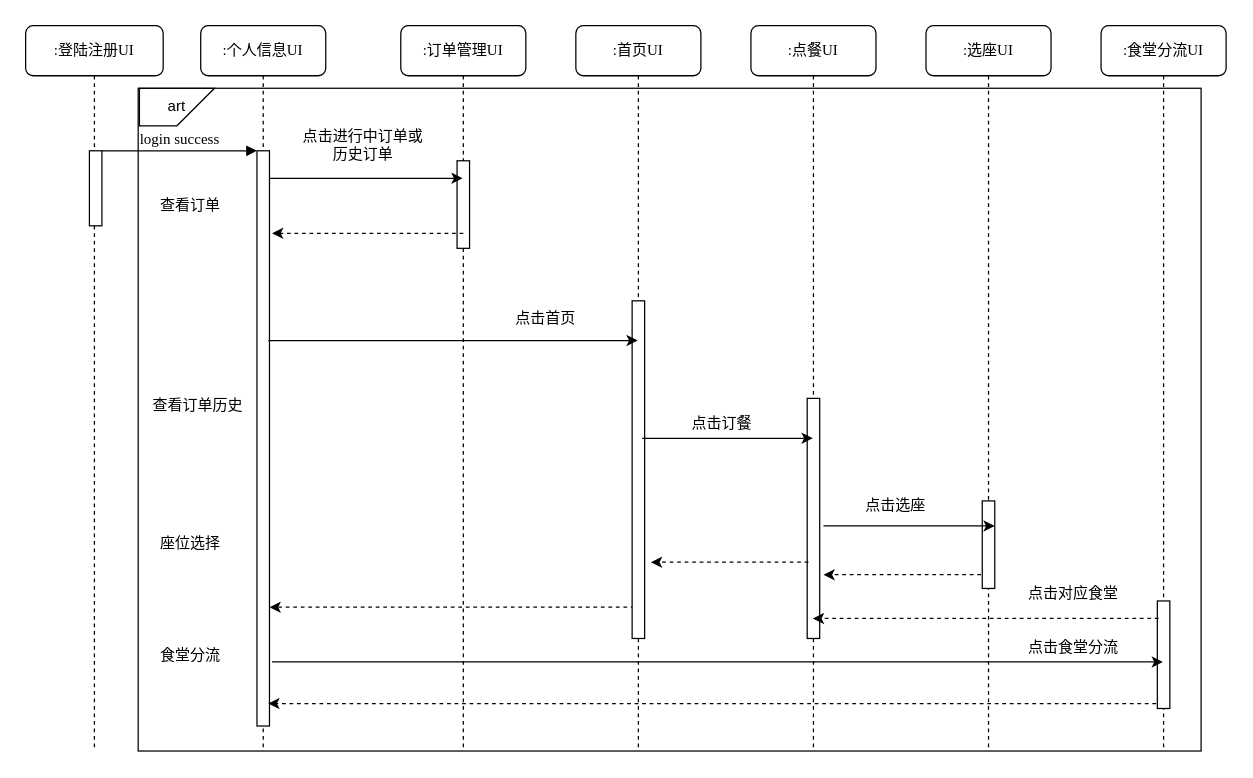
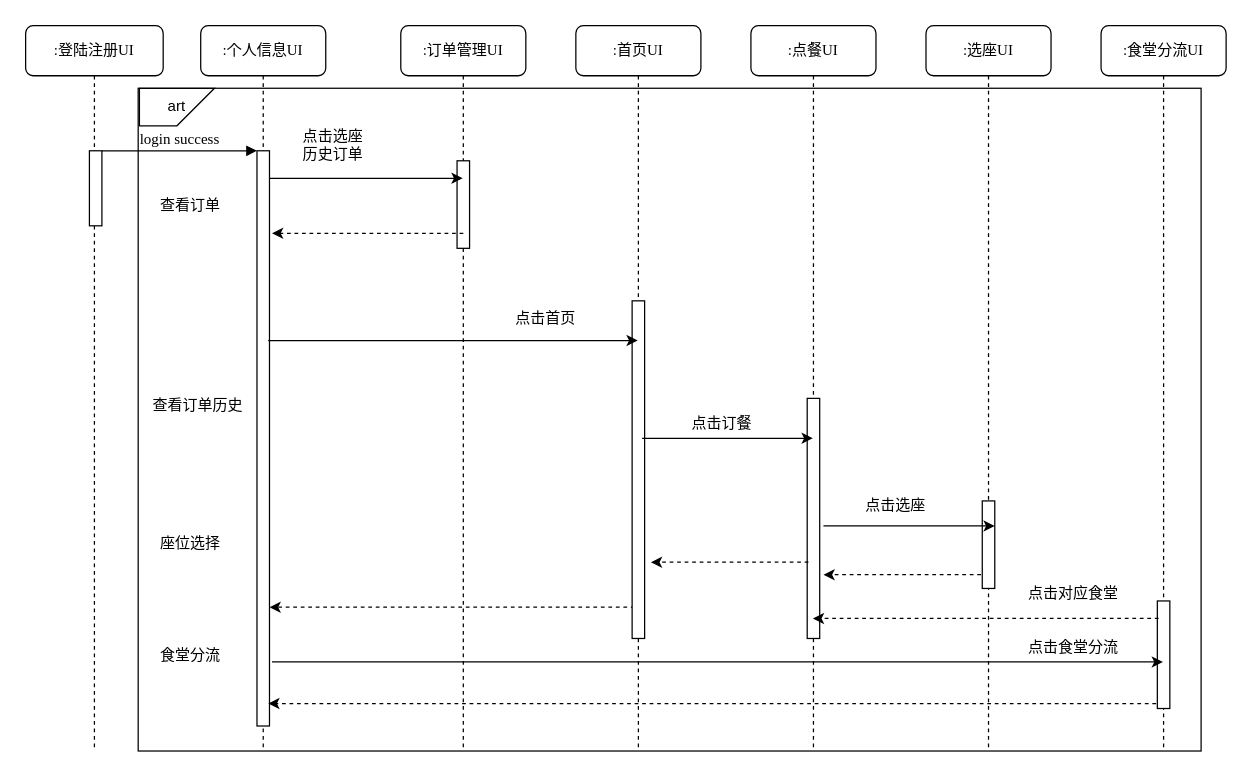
  <mxCell id="0" />
  <mxCell id="1" parent="0" />
  <mxCell id="2" value=":个人信息UI" style="shape=umlLifeline;perimeter=lifelinePerimeter;whiteSpace=wrap;html=1;container=1;collapsible=0;recursiveResize=0;outlineConnect=0;rounded=1;shadow=0;comic=0;labelBackgroundColor=none;strokeWidth=1;fontFamily=Verdana;fontSize=12;align=center;" parent="1" vertex="1"><mxGeometry x="160" y="20" width="100" height="580" as="geometry" /></mxCell>
  <mxCell id="3" value="" style="html=1;points=[];perimeter=orthogonalPerimeter;rounded=0;shadow=0;comic=0;labelBackgroundColor=none;strokeWidth=1;fontFamily=Verdana;fontSize=12;align=center;" parent="2" vertex="1"><mxGeometry x="45" y="100" width="10" height="460" as="geometry" /></mxCell>
  <mxCell id="4" value="" style="endArrow=classic;html=1;rounded=0;exitX=0.2;exitY=0.333;exitDx=0;exitDy=0;exitPerimeter=0;dashed=1;" edge="1" parent="2"><mxGeometry width="50" height="50" relative="1" as="geometry"><mxPoint x="347" y="464.91" as="sourcePoint" /><mxPoint x="55" y="465" as="targetPoint" /></mxGeometry></mxCell>
  <mxCell id="5" value=":订单管理UI" style="shape=umlLifeline;perimeter=lifelinePerimeter;whiteSpace=wrap;html=1;container=1;collapsible=0;recursiveResize=0;outlineConnect=0;rounded=1;shadow=0;comic=0;labelBackgroundColor=none;strokeWidth=1;fontFamily=Verdana;fontSize=12;align=center;" parent="1" vertex="1"><mxGeometry x="320" y="20" width="100" height="580" as="geometry" /></mxCell>
  <mxCell id="6" value="" style="html=1;points=[];perimeter=orthogonalPerimeter;rounded=0;shadow=0;comic=0;labelBackgroundColor=none;strokeWidth=1;fontFamily=Verdana;fontSize=12;align=center;" parent="5" vertex="1"><mxGeometry x="45" y="108" width="10" height="70" as="geometry" /></mxCell>
  <mxCell id="7" value=":首页UI" style="shape=umlLifeline;perimeter=lifelinePerimeter;whiteSpace=wrap;html=1;container=1;collapsible=0;recursiveResize=0;outlineConnect=0;rounded=1;shadow=0;comic=0;labelBackgroundColor=none;strokeWidth=1;fontFamily=Verdana;fontSize=12;align=center;" parent="1" vertex="1"><mxGeometry x="460" y="20" width="100" height="580" as="geometry" /></mxCell>
  <mxCell id="8" value=":点餐UI" style="shape=umlLifeline;perimeter=lifelinePerimeter;whiteSpace=wrap;html=1;container=1;collapsible=0;recursiveResize=0;outlineConnect=0;rounded=1;shadow=0;comic=0;labelBackgroundColor=none;strokeWidth=1;fontFamily=Verdana;fontSize=12;align=center;" parent="1" vertex="1"><mxGeometry x="600" y="20" width="100" height="580" as="geometry" /></mxCell>
  <mxCell id="9" value=":选座UI" style="shape=umlLifeline;perimeter=lifelinePerimeter;whiteSpace=wrap;html=1;container=1;collapsible=0;recursiveResize=0;outlineConnect=0;rounded=1;shadow=0;comic=0;labelBackgroundColor=none;strokeWidth=1;fontFamily=Verdana;fontSize=12;align=center;" parent="1" vertex="1"><mxGeometry x="740" y="20" width="100" height="580" as="geometry" /></mxCell>
  <mxCell id="10" value="" style="html=1;points=[];perimeter=orthogonalPerimeter;rounded=0;shadow=0;comic=0;labelBackgroundColor=none;strokeWidth=1;fontFamily=Verdana;fontSize=12;align=center;" parent="9" vertex="1"><mxGeometry x="45" y="380" width="10" height="70" as="geometry" /></mxCell>
  <mxCell id="11" value="" style="endArrow=classic;html=1;rounded=0;exitX=0.8;exitY=0.733;exitDx=0;exitDy=0;exitPerimeter=0;" edge="1" parent="9"><mxGeometry width="50" height="50" relative="1" as="geometry"><mxPoint x="-82" y="400" as="sourcePoint" /><mxPoint x="55" y="400" as="targetPoint" /></mxGeometry></mxCell>
  <mxCell id="12" value=":食堂分流UI" style="shape=umlLifeline;perimeter=lifelinePerimeter;whiteSpace=wrap;html=1;container=1;collapsible=0;recursiveResize=0;outlineConnect=0;rounded=1;shadow=0;comic=0;labelBackgroundColor=none;strokeWidth=1;fontFamily=Verdana;fontSize=12;align=center;" parent="1" vertex="1"><mxGeometry x="880" y="20" width="100" height="580" as="geometry" /></mxCell>
  <mxCell id="13" value=":登陆注册UI" style="shape=umlLifeline;perimeter=lifelinePerimeter;whiteSpace=wrap;html=1;container=1;collapsible=0;recursiveResize=0;outlineConnect=0;rounded=1;shadow=0;comic=0;labelBackgroundColor=none;strokeWidth=1;fontFamily=Verdana;fontSize=12;align=center;" parent="1" vertex="1"><mxGeometry x="20" y="20" width="110" height="580" as="geometry" /></mxCell>
  <mxCell id="14" value="" style="html=1;points=[];perimeter=orthogonalPerimeter;rounded=0;shadow=0;comic=0;labelBackgroundColor=none;strokeWidth=1;fontFamily=Verdana;fontSize=12;align=center;" parent="13" vertex="1"><mxGeometry x="51" y="100" width="10" height="60" as="geometry" /></mxCell>
  <mxCell id="15" value="" style="html=1;points=[];perimeter=orthogonalPerimeter;rounded=0;shadow=0;comic=0;labelBackgroundColor=none;strokeWidth=1;fontFamily=Verdana;fontSize=12;align=center;" parent="1" vertex="1"><mxGeometry x="505" y="240" width="10" height="270" as="geometry" /></mxCell>
  <mxCell id="16" value="" style="html=1;points=[];perimeter=orthogonalPerimeter;rounded=0;shadow=0;comic=0;labelBackgroundColor=none;strokeWidth=1;fontFamily=Verdana;fontSize=12;align=center;" parent="1" vertex="1"><mxGeometry x="645" y="318" width="10" height="192" as="geometry" /></mxCell>
  <mxCell id="17" value="" style="html=1;points=[];perimeter=orthogonalPerimeter;rounded=0;shadow=0;comic=0;labelBackgroundColor=none;strokeColor=#000000;strokeWidth=1;fillColor=#FFFFFF;fontFamily=Verdana;fontSize=12;fontColor=#000000;align=center;" parent="1" vertex="1"><mxGeometry x="925" y="480" width="10" height="86" as="geometry" /></mxCell>
  <mxCell id="18" value="login success" style="html=1;verticalAlign=bottom;endArrow=block;entryX=0;entryY=0;labelBackgroundColor=none;fontFamily=Verdana;fontSize=12;edgeStyle=elbowEdgeStyle;elbow=vertical;" parent="1" source="14" target="3" edge="1"><mxGeometry relative="1" as="geometry"><mxPoint x="140" y="130" as="sourcePoint" /></mxGeometry></mxCell>
  <mxCell id="19" value="" style="endArrow=classic;html=1;rounded=0;" edge="1" parent="1"><mxGeometry width="50" height="50" relative="1" as="geometry"><mxPoint x="215" y="142" as="sourcePoint" /><mxPoint x="369.5" y="142" as="targetPoint" /></mxGeometry></mxCell>
- <mxCell id="20" value="&lt;div style=&quot;text-align: center;&quot;&gt;&lt;span style=&quot;background-color: transparent; color: light-dark(rgb(0, 0, 0), rgb(255, 255, 255)); text-wrap-mode: nowrap;&quot;&gt;&lt;font face=&quot;Verdana&quot;&gt;点击进行中订单或&lt;/font&gt;&lt;/span&gt;&lt;/div&gt;&lt;div style=&quot;text-align: center;&quot;&gt;&lt;span style=&quot;background-color: transparent; color: light-dark(rgb(0, 0, 0), rgb(255, 255, 255)); text-wrap-mode: nowrap;&quot;&gt;&lt;font face=&quot;Verdana&quot;&gt;历史订单&lt;/font&gt;&lt;/span&gt;&lt;/div&gt;" style="text;whiteSpace=wrap;html=1;" vertex="1" parent="1"><mxGeometry x="240" y="95" width="110" height="40" as="geometry" /></mxCell>
+ <mxCell id="20" value="&lt;div style=&quot;text-align: center;&quot;&gt;&lt;span style=&quot;background-color: transparent; color: light-dark(rgb(0, 0, 0), rgb(255, 255, 255)); text-wrap-mode: nowrap;&quot;&gt;&lt;font face=&quot;Verdana&quot;&gt;点击选座&lt;/font&gt;&lt;/span&gt;&lt;/div&gt;&lt;div style=&quot;text-align: center;&quot;&gt;&lt;span style=&quot;background-color: transparent; color: light-dark(rgb(0, 0, 0), rgb(255, 255, 255)); text-wrap-mode: nowrap;&quot;&gt;&lt;font face=&quot;Verdana&quot;&gt;历史订单&lt;/font&gt;&lt;/span&gt;&lt;/div&gt;" style="text;whiteSpace=wrap;html=1;" vertex="1" parent="1"><mxGeometry x="240" y="95" width="110" height="40" as="geometry" /></mxCell>
  <mxCell id="21" value="" style="endArrow=classic;html=1;rounded=0;exitX=0.9;exitY=0.536;exitDx=0;exitDy=0;exitPerimeter=0;" edge="1" parent="1"><mxGeometry width="50" height="50" relative="1" as="geometry"><mxPoint x="214" y="271.76" as="sourcePoint" /><mxPoint x="509.5" y="271.76" as="targetPoint" /></mxGeometry></mxCell>
  <mxCell id="22" value="&lt;div style=&quot;text-align: center;&quot;&gt;&lt;font face=&quot;Verdana&quot;&gt;&lt;span style=&quot;text-wrap-mode: nowrap;&quot;&gt;点击首页&lt;/span&gt;&lt;/font&gt;&lt;/div&gt;" style="text;whiteSpace=wrap;html=1;" vertex="1" parent="1"><mxGeometry x="410" y="240" width="50" height="30" as="geometry" /></mxCell>
  <mxCell id="23" value="" style="endArrow=classic;html=1;rounded=0;exitX=0.8;exitY=0.733;exitDx=0;exitDy=0;exitPerimeter=0;" edge="1" parent="1"><mxGeometry width="50" height="50" relative="1" as="geometry"><mxPoint x="513" y="349.91" as="sourcePoint" /><mxPoint x="649.5" y="349.91" as="targetPoint" /></mxGeometry></mxCell>
  <mxCell id="24" value="&lt;div style=&quot;text-align: center;&quot;&gt;&lt;font face=&quot;Verdana&quot;&gt;&lt;span style=&quot;text-wrap-mode: nowrap;&quot;&gt;点击订餐&lt;/span&gt;&lt;/font&gt;&lt;/div&gt;" style="text;whiteSpace=wrap;html=1;" vertex="1" parent="1"><mxGeometry x="551" y="324" width="50" height="30" as="geometry" /></mxCell>
  <mxCell id="25" value="&lt;div style=&quot;text-align: center;&quot;&gt;&lt;font face=&quot;Verdana&quot;&gt;&lt;span style=&quot;text-wrap-mode: nowrap;&quot;&gt;点击选座&lt;/span&gt;&lt;/font&gt;&lt;/div&gt;" style="text;whiteSpace=wrap;html=1;" vertex="1" parent="1"><mxGeometry x="690" y="390" width="50" height="30" as="geometry" /></mxCell>
  <mxCell id="26" value="" style="endArrow=classic;html=1;rounded=0;exitX=0.9;exitY=0.536;exitDx=0;exitDy=0;exitPerimeter=0;" edge="1" parent="1"><mxGeometry width="50" height="50" relative="1" as="geometry"><mxPoint x="217" y="528.76" as="sourcePoint" /><mxPoint x="929.5" y="528.76" as="targetPoint" /></mxGeometry></mxCell>
  <mxCell id="27" value="点击食堂分流" style="text;whiteSpace=wrap;html=1;" vertex="1" parent="1"><mxGeometry x="820" y="503" width="100" height="30" as="geometry" /></mxCell>
  <mxCell id="28" value="" style="endArrow=classic;html=1;rounded=0;exitX=0.1;exitY=0.163;exitDx=0;exitDy=0;exitPerimeter=0;dashed=1;" edge="1" parent="1" source="17" target="8"><mxGeometry width="50" height="50" relative="1" as="geometry"><mxPoint x="845" y="460" as="sourcePoint" /><mxPoint x="895" y="410" as="targetPoint" /></mxGeometry></mxCell>
  <mxCell id="29" value="点击对应食堂" style="text;whiteSpace=wrap;html=1;" vertex="1" parent="1"><mxGeometry x="820" y="460" width="100" height="30" as="geometry" /></mxCell>
  <mxCell id="30" value="" style="endArrow=classic;html=1;rounded=0;exitX=0.1;exitY=0.163;exitDx=0;exitDy=0;exitPerimeter=0;dashed=1;entryX=0.9;entryY=0.961;entryDx=0;entryDy=0;entryPerimeter=0;" edge="1" parent="1" target="3"><mxGeometry width="50" height="50" relative="1" as="geometry"><mxPoint x="924" y="562" as="sourcePoint" /><mxPoint x="230" y="562" as="targetPoint" /></mxGeometry></mxCell>
  <mxCell id="31" value="" style="endArrow=classic;html=1;rounded=0;exitX=0.1;exitY=0.682;exitDx=0;exitDy=0;exitPerimeter=0;dashed=1;" edge="1" parent="1" source="16"><mxGeometry width="50" height="50" relative="1" as="geometry"><mxPoint x="505" y="450" as="sourcePoint" /><mxPoint x="520" y="449" as="targetPoint" /></mxGeometry></mxCell>
  <mxCell id="32" value="" style="endArrow=classic;html=1;rounded=0;dashed=1;" edge="1" parent="1"><mxGeometry width="50" height="50" relative="1" as="geometry"><mxPoint x="370" y="186" as="sourcePoint" /><mxPoint x="217" y="186" as="targetPoint" /></mxGeometry></mxCell>
  <mxCell id="33" value="" style="endArrow=classic;html=1;rounded=0;exitX=0.1;exitY=0.682;exitDx=0;exitDy=0;exitPerimeter=0;dashed=1;" edge="1" parent="1"><mxGeometry width="50" height="50" relative="1" as="geometry"><mxPoint x="784" y="459" as="sourcePoint" /><mxPoint x="658" y="459" as="targetPoint" /></mxGeometry></mxCell>
  <mxCell id="34" value="" style="rounded=0;whiteSpace=wrap;html=1;fillColor=none;" vertex="1" parent="1"><mxGeometry x="110" y="70" width="850" height="530" as="geometry" /></mxCell>
  <mxCell id="35" value="art" style="shape=card;whiteSpace=wrap;html=1;flipV=1;rotation=-90;textDirection=vertical-lr;" vertex="1" parent="1"><mxGeometry x="126" y="55" width="30" height="60" as="geometry" /></mxCell>
  <mxCell id="36" value="&lt;div style=&quot;text-align: center;&quot;&gt;&lt;span style=&quot;background-color: transparent; color: light-dark(rgb(0, 0, 0), rgb(255, 255, 255)); text-wrap-mode: nowrap;&quot;&gt;&lt;font face=&quot;Verdana&quot;&gt;查看订单&lt;/font&gt;&lt;/span&gt;&lt;/div&gt;" style="text;whiteSpace=wrap;html=1;" vertex="1" parent="1"><mxGeometry x="126" y="150" width="60" height="20" as="geometry" /></mxCell>
  <mxCell id="37" value="&lt;div style=&quot;text-align: center;&quot;&gt;&lt;font face=&quot;Verdana&quot;&gt;&lt;span style=&quot;text-wrap-mode: nowrap;&quot;&gt;查看订单历史&lt;/span&gt;&lt;/font&gt;&lt;/div&gt;" style="text;whiteSpace=wrap;html=1;" vertex="1" parent="1"><mxGeometry x="120" y="310" width="60" height="20" as="geometry" /></mxCell>
  <mxCell id="38" value="&lt;div style=&quot;text-align: center;&quot;&gt;&lt;font face=&quot;Verdana&quot;&gt;&lt;span style=&quot;text-wrap-mode: nowrap;&quot;&gt;座位选择&lt;/span&gt;&lt;/font&gt;&lt;/div&gt;" style="text;whiteSpace=wrap;html=1;" vertex="1" parent="1"><mxGeometry x="126" y="420" width="60" height="20" as="geometry" /></mxCell>
  <mxCell id="39" value="&lt;div style=&quot;text-align: center;&quot;&gt;&lt;font face=&quot;Verdana&quot;&gt;&lt;span style=&quot;text-wrap-mode: nowrap;&quot;&gt;食堂分流&lt;/span&gt;&lt;/font&gt;&lt;/div&gt;" style="text;whiteSpace=wrap;html=1;" vertex="1" parent="1"><mxGeometry x="126" y="510" width="60" height="20" as="geometry" /></mxCell>
